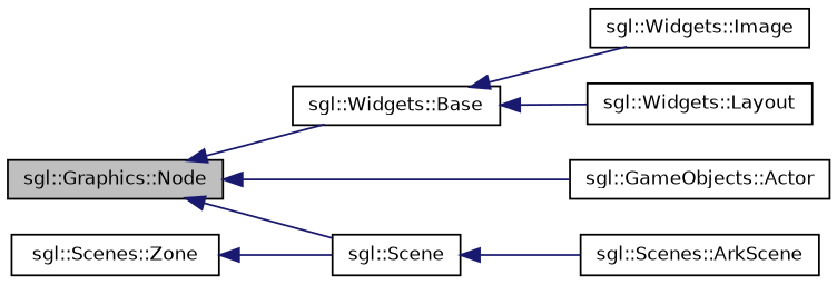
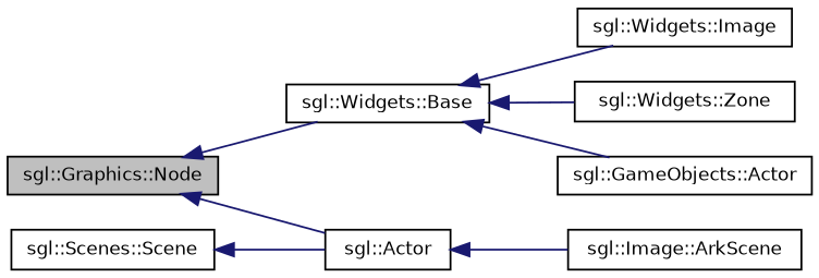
  digraph {
    rankdir=LR
    node [color=black fillcolor=white fontname=Helvetica fontsize=10 shape=record style=filled]
    edge [color=midnightblue dir=back fontname=Helvetica fontsize=10 labelfontname=Helvetica labelfontsize=10 style=solid]
    n1 [fillcolor=grey75 fontcolor=black height=0.2 label="sgl::Graphics::Node" width=0.4]
    n2 [height=0.2 label="sgl::GameObjects::Actor" width=0.4]
-   n3 [height=0.2 label="sgl::Scene" width=0.4]
+   n3 [height=0.2 label="sgl::Actor" width=0.4]
    n4 [height=0.2 label="sgl::Widgets::Base" width=0.4]
-   n5 [height=0.2 label="sgl::Scenes::ArkScene" width=0.4]
+   n5 [height=0.2 label="sgl::Image::ArkScene" width=0.4]
    n6 [height=0.2 label="sgl::Widgets::Image" width=0.4]
-   n7 [height=0.2 label="sgl::Widgets::Layout" width=0.4]
-   n8 [height=0.2 label="sgl::Scenes::Zone" width=0.4]
-   n1 -> n2
+   n7 [height=0.2 label="sgl::Widgets::Zone" width=0.4]
+   n8 [height=0.2 label="sgl::Scenes::Scene" width=0.4]
+   n4 -> n2
    n1 -> n3
    n1 -> n4
    n3 -> n5
    n4 -> n6
    n4 -> n7
    n8 -> n3
  }
